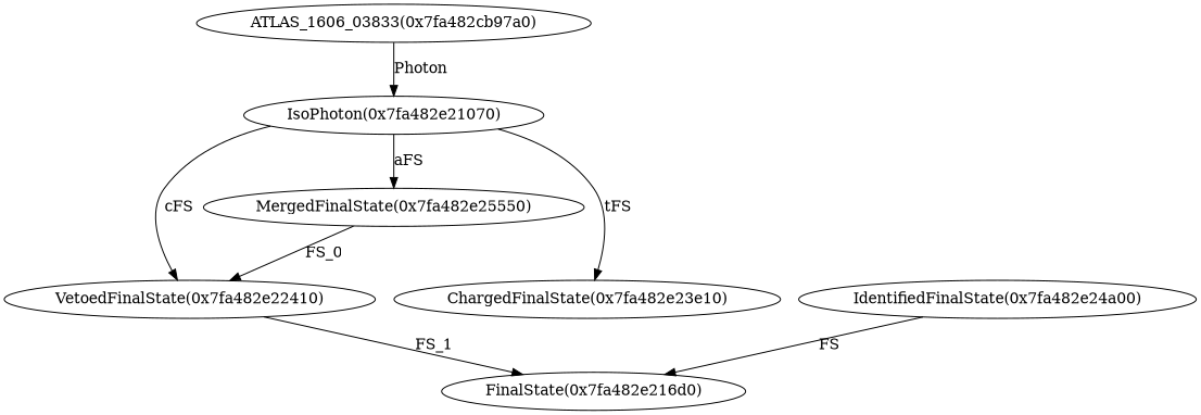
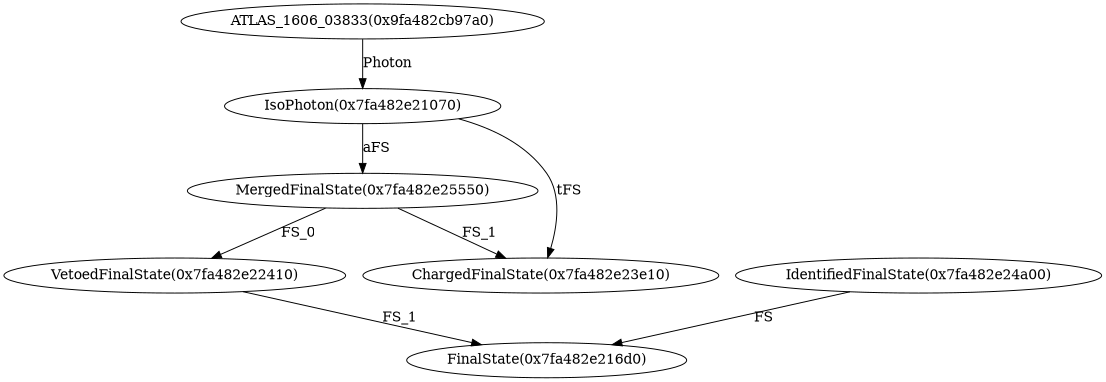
  digraph {
    node [taillabel=0]
-   n1 [label="ATLAS_1606_03833(0x7fa482cb97a0)"]
+   n1 [label="ATLAS_1606_03833(0x9fa482cb97a0)"]
    n2 [label="IsoPhoton(0x7fa482e21070)"]
    n3 [label="VetoedFinalState(0x7fa482e22410)"]
    n4 [label="ChargedFinalState(0x7fa482e23e10)"]
    n5 [label="MergedFinalState(0x7fa482e25550)"]
    n6 [label="FinalState(0x7fa482e216d0)"]
    n7 [label="IdentifiedFinalState(0x7fa482e24a00)"]
    n1 -> n2 [label=Photon]
-   n2 -> n3 [label=cFS]
    n2 -> n4 [label=tFS]
    n2 -> n5 [label=aFS]
    n3 -> n6 [label=FS_1]
    n5 -> n3 [label=FS_0]
+   n5 -> n4 [label=FS_1]
    n7 -> n6 [label=FS]
  }
